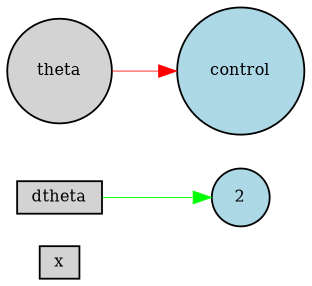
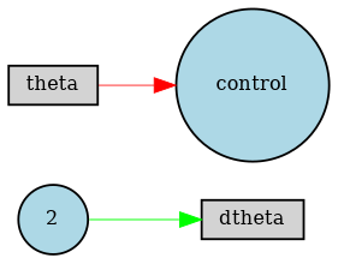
  digraph {
    rankdir=LR
    node [fillcolor=lightgray fontsize=9 shape=box style=filled]
    edge [style=solid]
-   x [height=0.2 width=0.2]
    n2 [fillcolor=lightblue height=0.2 label=2 shape=circle width=0.2]
-   theta [height=0.2 shape=circle width=0.2]
+   theta [height=0.2 width=0.2]
    control [fillcolor=lightblue height=0.2 shape=circle width=0.2]
    dtheta [height=0.2 width=0.2]
    theta -> control [color=red penwidth=0.42438062644053565]
-   dtheta -> n2 [color=green penwidth=0.5297689189052599]
+   n2 -> dtheta [color=green penwidth=0.5297689189052599]
  }
